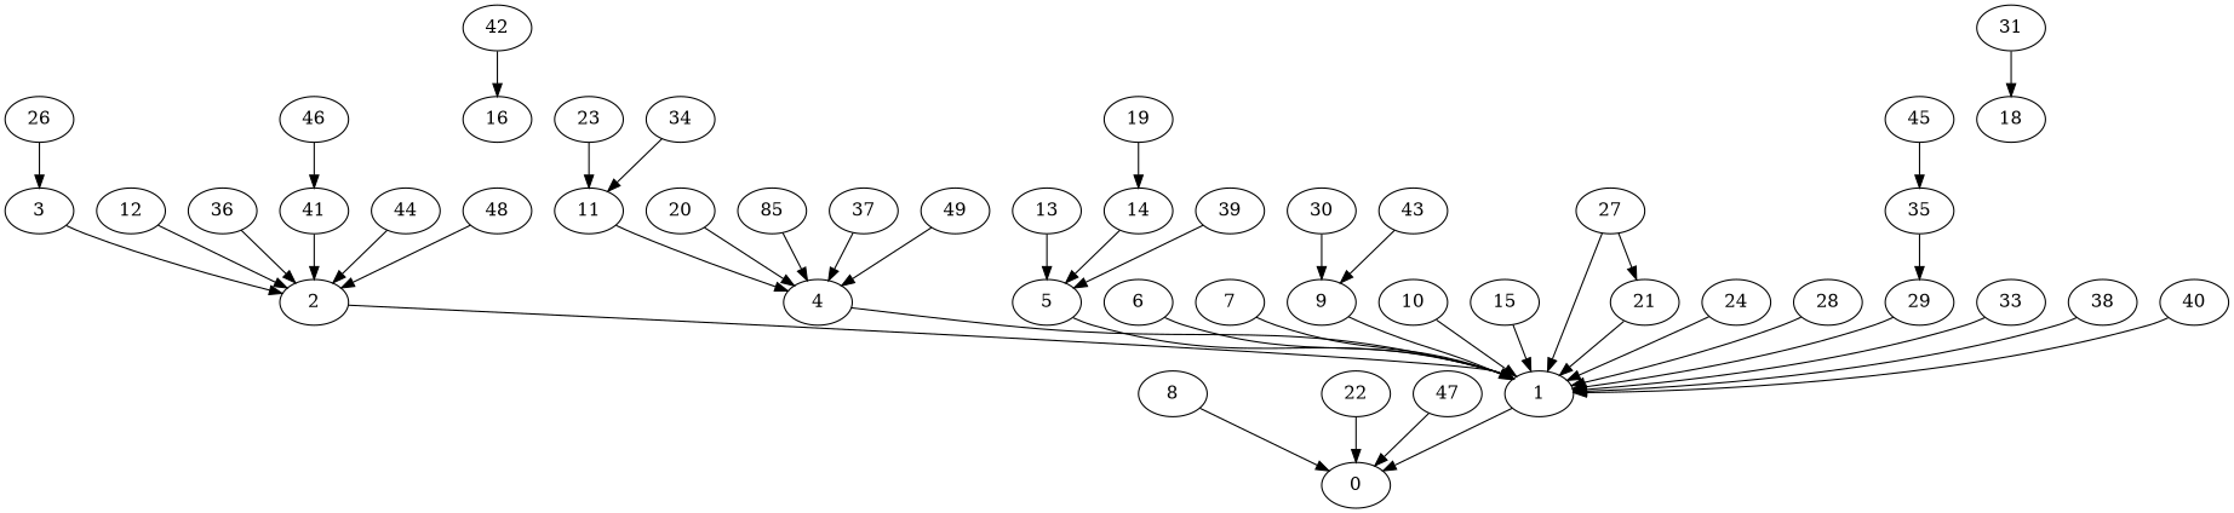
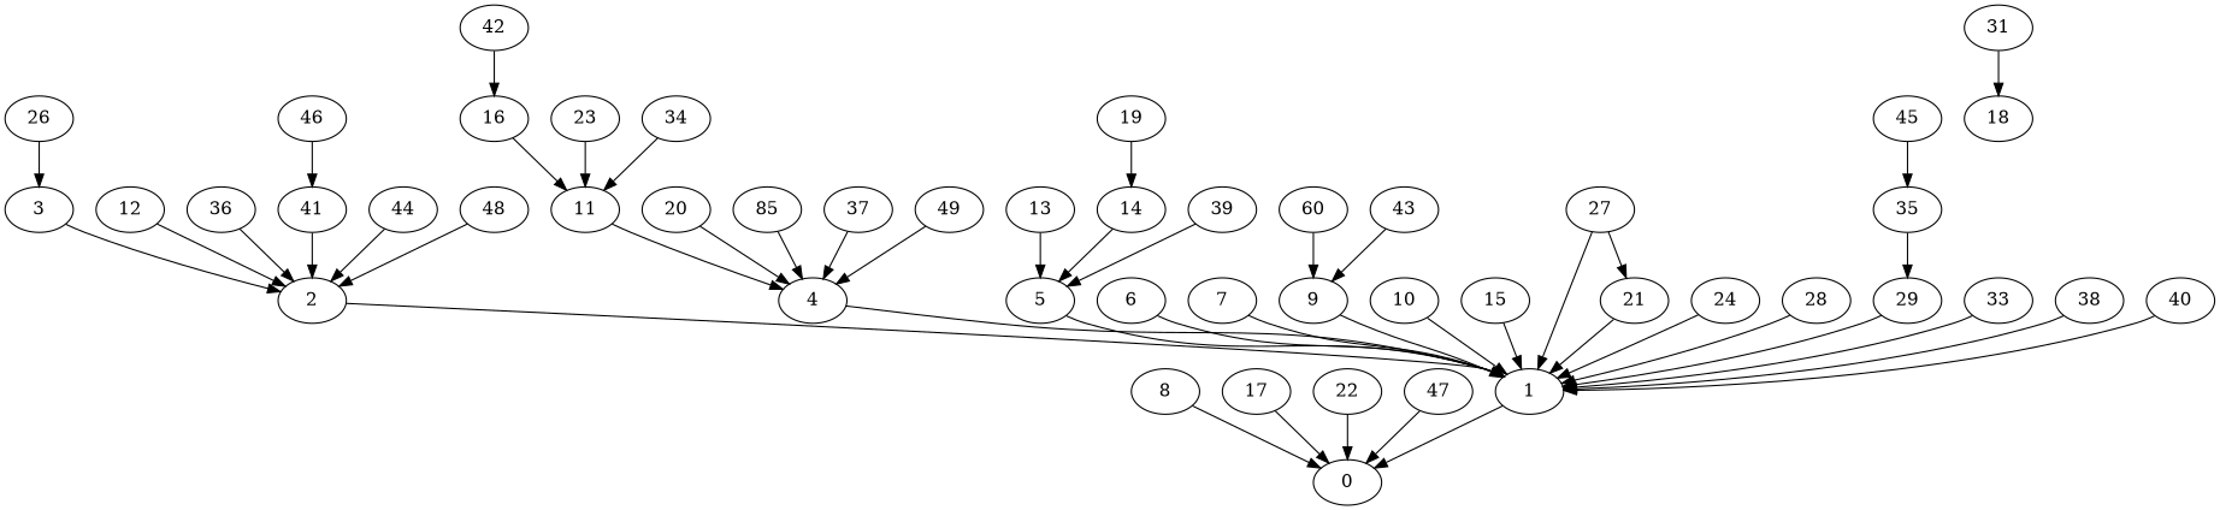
  digraph {
    1
    0
    2
    3
    4
    5
    6
    7
    8
    9
    10
    11
    12
    13
    14
    15
    16
+   17
    19
    20
    21
    22
    23
    24
    n25 [label=85]
    26
    27
    28
    29
-   30
+   30 [label=60]
    31
    18
    33
    34
    35
    36
    37
    38
    39
    40
    41
    42
    43
    44
    45
    46
    47
    48
    49
    1 -> 0
    2 -> 1
    3 -> 2
    4 -> 1
    5 -> 1
    6 -> 1
    7 -> 1
    8 -> 0
    9 -> 1
    10 -> 1
    11 -> 4
    12 -> 2
    13 -> 5
    14 -> 5
    15 -> 1
+   16 -> 11
+   17 -> 0
    19 -> 14
    20 -> 4
    21 -> 1
    22 -> 0
    23 -> 11
    24 -> 1
    n25 -> 4
    26 -> 3
    27 -> 1
    27 -> 21
    28 -> 1
    29 -> 1
    30 -> 9
    31 -> 18
    33 -> 1
    34 -> 11
    35 -> 29
    36 -> 2
    37 -> 4
    38 -> 1
    39 -> 5
    40 -> 1
    41 -> 2
    42 -> 16
    43 -> 9
    44 -> 2
    45 -> 35
    46 -> 41
    47 -> 0
    48 -> 2
    49 -> 4
  }
